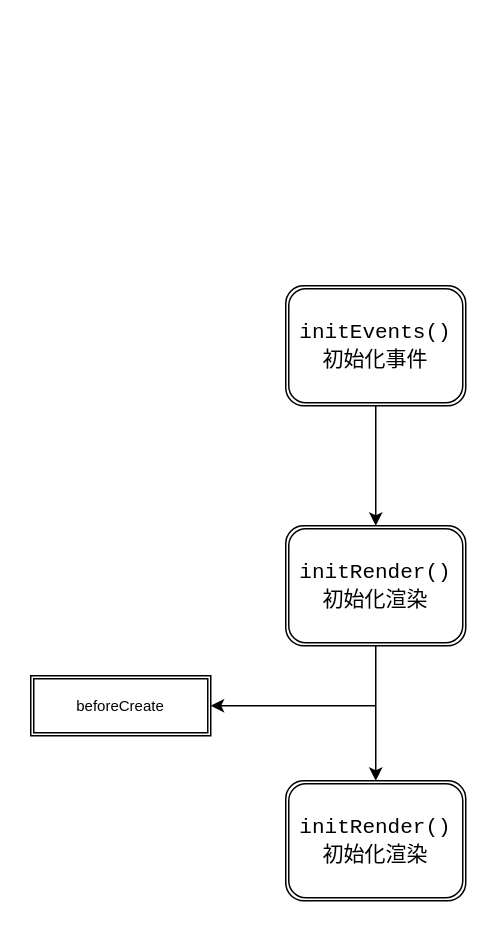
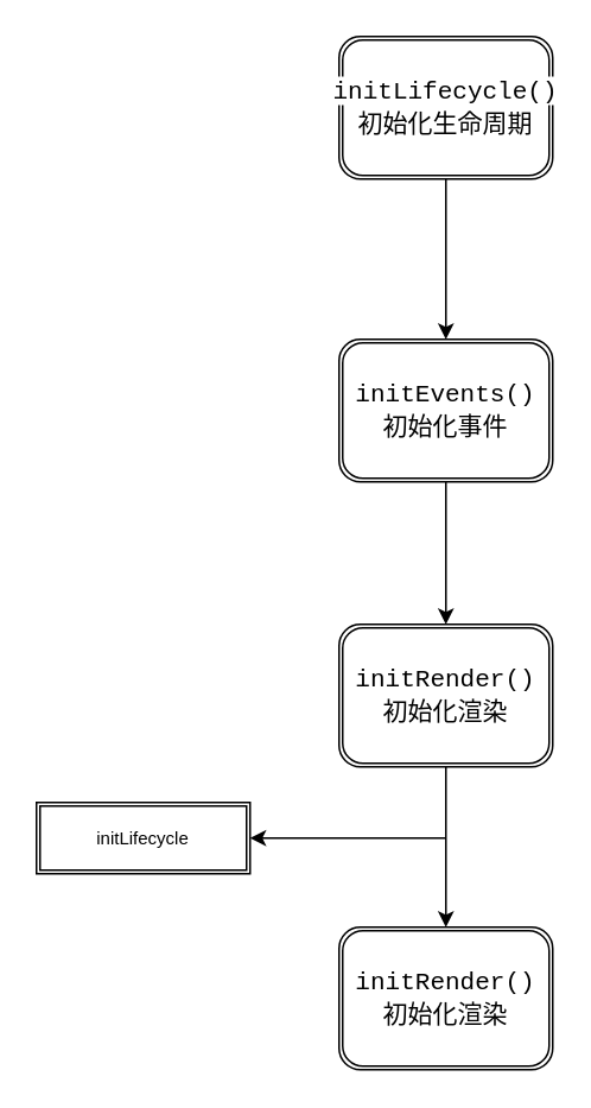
  <mxCell id="0" />
  <mxCell id="1" parent="0" />
+ <mxCell id="2" style="edgeStyle=none;rounded=0;orthogonalLoop=1;jettySize=auto;html=1;exitX=0.5;exitY=1;exitDx=0;exitDy=0;entryX=0.5;entryY=0;entryDx=0;entryDy=0;" edge="1" parent="1" source="3" target="5"><mxGeometry relative="1" as="geometry" /></mxCell>
+ <mxCell id="3" value="&lt;div style=&quot;font-family: &amp;#34;consolas&amp;#34; , &amp;#34;courier new&amp;#34; , monospace ; font-size: 14px ; line-height: 19px&quot;&gt;&lt;font style=&quot;background-color: rgb(255 , 255 , 255)&quot;&gt;initLifecycle()&lt;/font&gt;&lt;/div&gt;&lt;div style=&quot;font-family: &amp;#34;consolas&amp;#34; , &amp;#34;courier new&amp;#34; , monospace ; font-size: 14px ; line-height: 19px&quot;&gt;&lt;font style=&quot;background-color: rgb(255 , 255 , 255)&quot;&gt;初始化生命周期&lt;/font&gt;&lt;/div&gt;" style="shape=ext;double=1;rounded=1;whiteSpace=wrap;html=1;" vertex="1" parent="1"><mxGeometry x="190" y="20" width="120" height="80" as="geometry" /></mxCell>
  <mxCell id="4" style="edgeStyle=none;rounded=0;orthogonalLoop=1;jettySize=auto;html=1;exitX=0.5;exitY=1;exitDx=0;exitDy=0;" edge="1" parent="1" source="5" target="7"><mxGeometry relative="1" as="geometry" /></mxCell>
  <mxCell id="5" value="&lt;div style=&quot;font-family: &amp;#34;consolas&amp;#34; , &amp;#34;courier new&amp;#34; , monospace ; font-size: 14px ; line-height: 19px&quot;&gt;&lt;font style=&quot;background-color: rgb(255 , 255 , 255)&quot;&gt;initEvents()&lt;/font&gt;&lt;/div&gt;&lt;div style=&quot;font-family: &amp;#34;consolas&amp;#34; , &amp;#34;courier new&amp;#34; , monospace ; font-size: 14px ; line-height: 19px&quot;&gt;&lt;font style=&quot;background-color: rgb(255 , 255 , 255)&quot;&gt;初始化事件&lt;/font&gt;&lt;/div&gt;" style="shape=ext;double=1;rounded=1;whiteSpace=wrap;html=1;" vertex="1" parent="1"><mxGeometry x="190" y="190" width="120" height="80" as="geometry" /></mxCell>
  <mxCell id="6" style="edgeStyle=none;rounded=0;orthogonalLoop=1;jettySize=auto;html=1;exitX=0.5;exitY=1;exitDx=0;exitDy=0;entryX=0.5;entryY=0;entryDx=0;entryDy=0;" edge="1" parent="1" source="7" target="8"><mxGeometry relative="1" as="geometry" /></mxCell>
  <mxCell id="7" value="&lt;div style=&quot;font-family: &amp;#34;consolas&amp;#34; , &amp;#34;courier new&amp;#34; , monospace ; font-size: 14px ; line-height: 19px&quot;&gt;&lt;font style=&quot;background-color: rgb(255 , 255 , 255)&quot;&gt;initRender()&lt;/font&gt;&lt;/div&gt;&lt;div style=&quot;font-family: &amp;#34;consolas&amp;#34; , &amp;#34;courier new&amp;#34; , monospace ; font-size: 14px ; line-height: 19px&quot;&gt;&lt;font style=&quot;background-color: rgb(255 , 255 , 255)&quot;&gt;初始化渲染&lt;/font&gt;&lt;/div&gt;" style="shape=ext;double=1;rounded=1;whiteSpace=wrap;html=1;" vertex="1" parent="1"><mxGeometry x="190" y="350" width="120" height="80" as="geometry" /></mxCell>
  <mxCell id="8" value="&lt;div style=&quot;font-family: &amp;#34;consolas&amp;#34; , &amp;#34;courier new&amp;#34; , monospace ; font-size: 14px ; line-height: 19px&quot;&gt;&lt;font style=&quot;background-color: rgb(255 , 255 , 255)&quot;&gt;initRender()&lt;/font&gt;&lt;/div&gt;&lt;div style=&quot;font-family: &amp;#34;consolas&amp;#34; , &amp;#34;courier new&amp;#34; , monospace ; font-size: 14px ; line-height: 19px&quot;&gt;&lt;font style=&quot;background-color: rgb(255 , 255 , 255)&quot;&gt;初始化渲染&lt;/font&gt;&lt;/div&gt;" style="shape=ext;double=1;rounded=1;whiteSpace=wrap;html=1;" vertex="1" parent="1"><mxGeometry x="190" y="520" width="120" height="80" as="geometry" /></mxCell>
  <mxCell id="9" value="" style="endArrow=classic;html=1;" edge="1" parent="1"><mxGeometry width="50" height="50" relative="1" as="geometry"><mxPoint x="250" y="470" as="sourcePoint" /><mxPoint x="140" y="470" as="targetPoint" /></mxGeometry></mxCell>
- <mxCell id="10" value="&lt;font size=&quot;1&quot;&gt;beforeCreate&lt;/font&gt;" style="shape=ext;double=1;rounded=0;whiteSpace=wrap;html=1;strokeColor=#000000;" vertex="1" parent="1"><mxGeometry x="20" y="450" width="120" height="40" as="geometry" /></mxCell>
+ <mxCell id="10" value="&lt;font size=&quot;1&quot;&gt;initLifecycle&lt;/font&gt;" style="shape=ext;double=1;rounded=0;whiteSpace=wrap;html=1;strokeColor=#000000;" vertex="1" parent="1"><mxGeometry x="20" y="450" width="120" height="40" as="geometry" /></mxCell>
